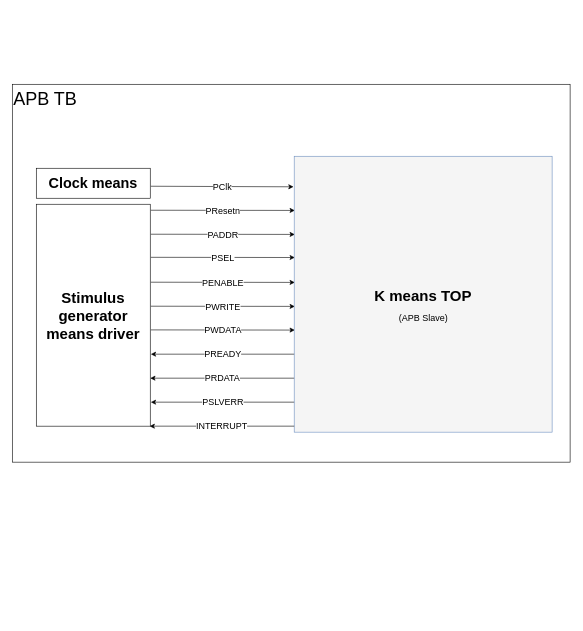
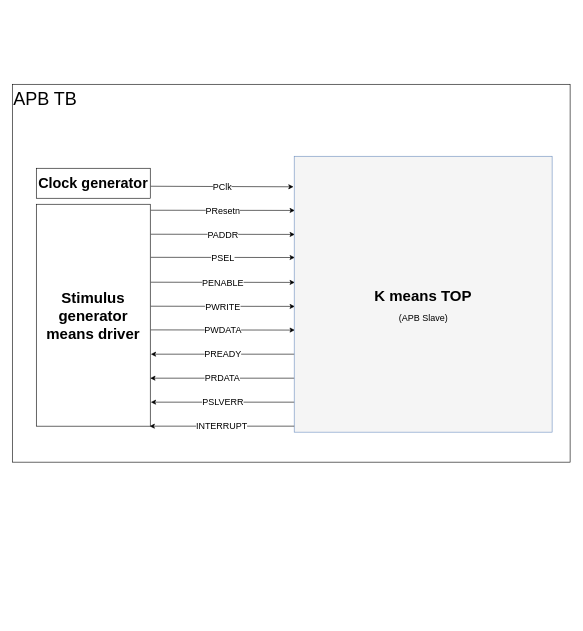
  <mxCell id="0" />
  <mxCell id="1" parent="0" />
  <mxCell id="2" value="PClk" style="endArrow=classic;html=1;fontSize=15;entryX=-0.018;entryY=0.093;entryDx=0;entryDy=0;entryPerimeter=0;" parent="1" edge="1"><mxGeometry width="50" height="50" relative="1" as="geometry"><mxPoint x="251" y="310" as="sourcePoint" /><mxPoint x="488.84" y="310.92" as="targetPoint" /></mxGeometry></mxCell>
  <mxCell id="3" value="PResetn" style="endArrow=classic;html=1;fontSize=15;entryX=0;entryY=0.126;entryDx=0;entryDy=0;entryPerimeter=0;" parent="1" edge="1"><mxGeometry width="50" height="50" relative="1" as="geometry"><mxPoint x="251" y="350" as="sourcePoint" /><mxPoint x="491" y="350.32" as="targetPoint" /></mxGeometry></mxCell>
  <mxCell id="4" value="PADDR" style="endArrow=classic;html=1;fontSize=15;entryX=0;entryY=0.126;entryDx=0;entryDy=0;entryPerimeter=0;" parent="1" edge="1"><mxGeometry width="50" height="50" relative="1" as="geometry"><mxPoint x="251" y="390" as="sourcePoint" /><mxPoint x="491" y="390.32" as="targetPoint" /></mxGeometry></mxCell>
  <mxCell id="5" value="PSEL" style="endArrow=classic;html=1;fontSize=15;entryX=0;entryY=0.126;entryDx=0;entryDy=0;entryPerimeter=0;" parent="1" edge="1"><mxGeometry width="50" height="50" relative="1" as="geometry"><mxPoint x="251" y="428.5" as="sourcePoint" /><mxPoint x="491" y="428.82" as="targetPoint" /></mxGeometry></mxCell>
  <mxCell id="6" value="PENABLE" style="endArrow=classic;html=1;fontSize=15;entryX=0;entryY=0.126;entryDx=0;entryDy=0;entryPerimeter=0;" parent="1" edge="1"><mxGeometry width="50" height="50" relative="1" as="geometry"><mxPoint x="251" y="470" as="sourcePoint" /><mxPoint x="491" y="470.32" as="targetPoint" /></mxGeometry></mxCell>
  <mxCell id="7" value="PWRITE" style="endArrow=classic;html=1;fontSize=15;entryX=0;entryY=0.126;entryDx=0;entryDy=0;entryPerimeter=0;" parent="1" edge="1"><mxGeometry width="50" height="50" relative="1" as="geometry"><mxPoint x="251" y="510" as="sourcePoint" /><mxPoint x="491" y="510.32" as="targetPoint" /></mxGeometry></mxCell>
  <mxCell id="8" value="PWDATA" style="endArrow=classic;html=1;fontSize=15;entryX=0;entryY=0.126;entryDx=0;entryDy=0;entryPerimeter=0;" parent="1" edge="1"><mxGeometry width="50" height="50" relative="1" as="geometry"><mxPoint x="251" y="549.5" as="sourcePoint" /><mxPoint x="491" y="549.82" as="targetPoint" /></mxGeometry></mxCell>
  <mxCell id="9" value="PREADY" style="endArrow=classic;html=1;fontSize=15;" parent="1" edge="1"><mxGeometry width="50" height="50" relative="1" as="geometry"><mxPoint x="492" y="590" as="sourcePoint" /><mxPoint x="251" y="590" as="targetPoint" /></mxGeometry></mxCell>
  <mxCell id="10" value="PRDATA" style="endArrow=classic;html=1;fontSize=15;" parent="1" edge="1"><mxGeometry width="50" height="50" relative="1" as="geometry"><mxPoint x="491" y="630" as="sourcePoint" /><mxPoint x="250" y="630" as="targetPoint" /></mxGeometry></mxCell>
  <mxCell id="11" value="PSLVERR" style="endArrow=classic;html=1;fontSize=15;" parent="1" edge="1"><mxGeometry width="50" height="50" relative="1" as="geometry"><mxPoint x="492" y="670" as="sourcePoint" /><mxPoint x="251" y="670" as="targetPoint" /></mxGeometry></mxCell>
  <mxCell id="12" value="" style="group;verticalAlign=bottom;" vertex="1" connectable="0" parent="1"><mxGeometry x="490" y="20" width="460" height="1010" as="geometry" /></mxCell>
  <mxCell id="13" value="&lt;font style=&quot;font-size: 25px&quot;&gt;K means TOP&lt;/font&gt;" style="rounded=0;whiteSpace=wrap;html=1;fontSize=30;fillColor=#f5f5f5;verticalAlign=middle;fontStyle=1;strokeColor=#6c8ebf;" parent="12" vertex="1"><mxGeometry y="240" width="430" height="460" as="geometry" /></mxCell>
  <mxCell id="14" value="(APB Slave)" style="text;html=1;strokeColor=none;fillColor=none;align=center;verticalAlign=middle;whiteSpace=wrap;rounded=0;fontSize=15;fontColor=#000000;" parent="12" vertex="1"><mxGeometry x="169.5" y="495" width="91" height="30" as="geometry" /></mxCell>
  <mxCell id="15" value="&lt;font style=&quot;font-size: 30px&quot;&gt;APB TB&lt;/font&gt;" style="rounded=0;whiteSpace=wrap;html=1;fillColor=none;align=left;verticalAlign=top;" vertex="1" parent="12"><mxGeometry x="-470" y="120" width="930" height="630" as="geometry" /></mxCell>
  <mxCell id="16" value="INTERRUPT" style="endArrow=classic;html=1;fontSize=15;" edge="1" parent="1"><mxGeometry width="50" height="50" relative="1" as="geometry"><mxPoint x="490" y="710" as="sourcePoint" /><mxPoint x="249" y="710" as="targetPoint" /><Array as="points" /></mxGeometry></mxCell>
- <mxCell id="17" value="&lt;font size=&quot;1&quot;&gt;&lt;b style=&quot;font-size: 24px&quot;&gt;Clock means&lt;/b&gt;&lt;/font&gt;" style="rounded=0;whiteSpace=wrap;html=1;fillColor=none;" vertex="1" parent="1"><mxGeometry x="60" y="280" width="190" height="50" as="geometry" /></mxCell>
+ <mxCell id="17" value="&lt;font size=&quot;1&quot;&gt;&lt;b style=&quot;font-size: 24px&quot;&gt;Clock generator&lt;/b&gt;&lt;/font&gt;" style="rounded=0;whiteSpace=wrap;html=1;fillColor=none;" vertex="1" parent="1"><mxGeometry x="60" y="280" width="190" height="50" as="geometry" /></mxCell>
  <mxCell id="18" value="&lt;font size=&quot;1&quot;&gt;&lt;b style=&quot;font-size: 25px&quot;&gt;Stimulus generator means driver&lt;/b&gt;&lt;/font&gt;" style="rounded=0;whiteSpace=wrap;html=1;fillColor=none;" vertex="1" parent="1"><mxGeometry x="60" y="340" width="190" height="370" as="geometry" /></mxCell>
